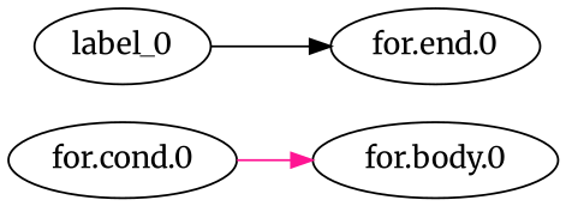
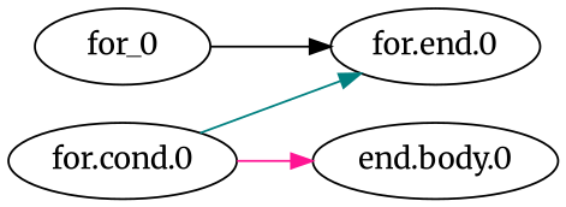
  digraph {
    fontname=Merriweather
    rankdir=LR
    node [fontname=Merriweather]
    edge [fontname=Merriweather]
-   label_0
+   label_0 [label=for_0]
    "for.end.0"
    "for.cond.0"
-   "for.body.0"
+   "for.body.0" [label="end.body.0"]
    label_0 -> "for.end.0" [color=black]
+   "for.cond.0" -> "for.end.0" [color=teal]
    "for.cond.0" -> "for.body.0" [color=deeppink]
  }
